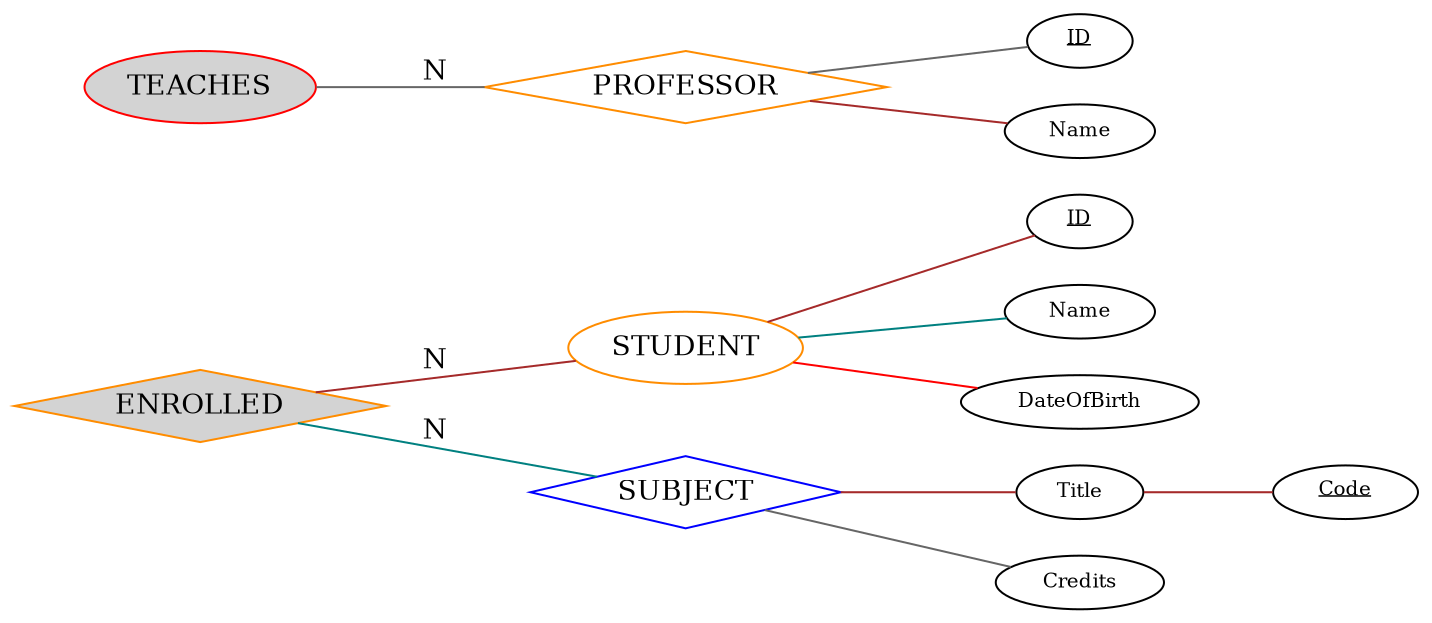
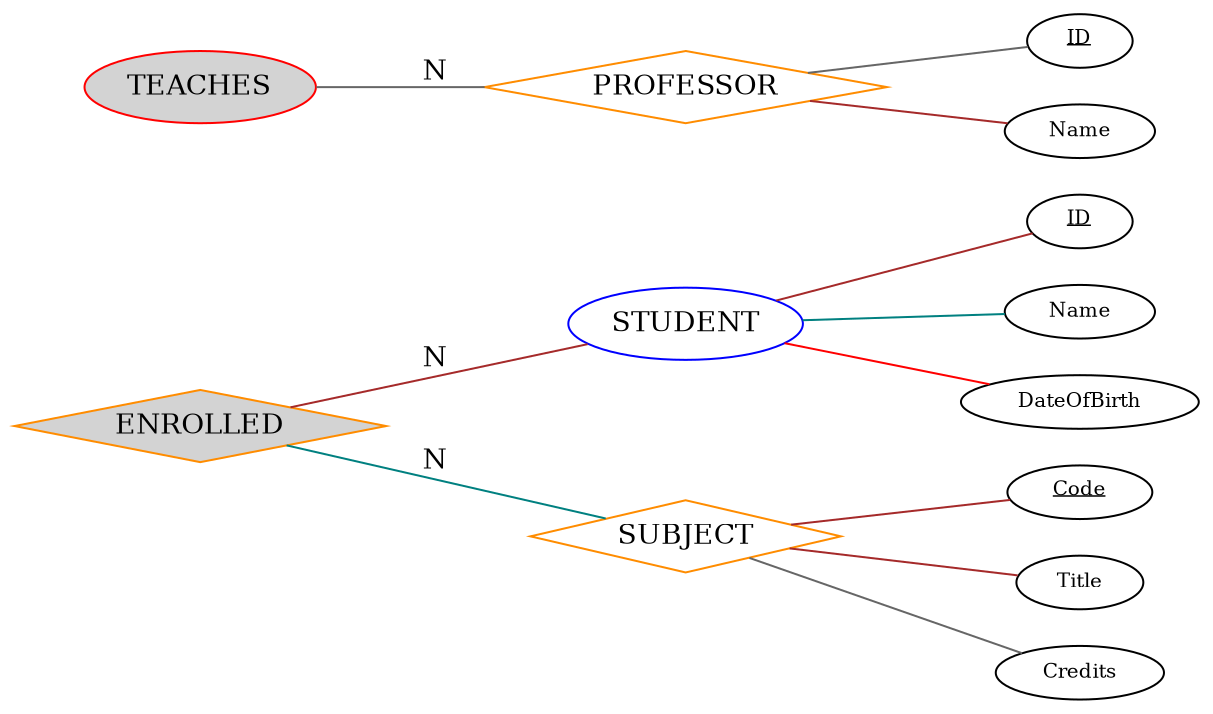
  graph {
    rankdir=LR
    node [shape=ellipse fontsize=10]
    edge [color=brown dir=none]
-   n1 [color=darkorange label=STUDENT fontsize=""]
+   n1 [color=blue label=STUDENT fontsize=""]
    n2 [height=0.3 label=< <u>ID</u> > width=0.5]
    n3 [height=0.3 label=< Name > width=0.5]
    n4 [height=0.3 label=< DateOfBirth > width=0.5]
-   n5 [color=blue label=SUBJECT shape=diamond fontsize=""]
+   n5 [color=darkorange label=SUBJECT shape=diamond fontsize=""]
    n6 [height=0.3 label=< <u>Code</u> > width=0.5]
    n7 [height=0.3 label=< Title > width=0.5]
    n8 [height=0.3 label=< Credits > width=0.5]
    n9 [color=darkorange label=PROFESSOR shape=diamond fontsize=""]
    n10 [height=0.3 label=< <u>ID</u> > width=0.5]
    n11 [height=0.3 label=< Name > width=0.5]
    n12 [color=darkorange fillcolor=lightgrey label=ENROLLED shape=diamond style=filled fontsize=""]
    n13 [color=red fillcolor=lightgrey label=TEACHES style=filled fontsize=""]
    n1 -- n2
    n1 -- n3 [color=teal]
    n1 -- n4 [color=red]
-   n7 -- n6
+   n5 -- n6
    n5 -- n7
    n5 -- n8 [color=gray40]
    n9 -- n10 [color=gray40]
    n9 -- n11
    n12 -- n1 [label=N]
    n12 -- n5 [color=teal label=N]
    n13 -- n9 [color=gray40 label=N]
  }
